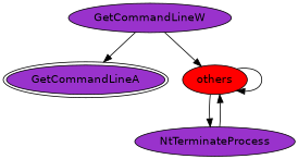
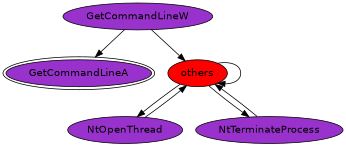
  digraph {
    fontname="DejaVu Sans"
    node [fillcolor=darkorchid fontname="DejaVu Sans" style=filled]
    edge [fontname="DejaVu Sans"]
    n1 [label=GetCommandLineA peripheries=2]
    n2 [label=GetCommandLineW]
    n3 [fillcolor=red label=others]
+   n4 [label=NtOpenThread]
    n5 [label=NtTerminateProcess]
    n2 -> n1
    n2 -> n3
    n3 -> n3
+   n3 -> n4
    n3 -> n5
+   n4 -> n3
    n5 -> n3
  }
